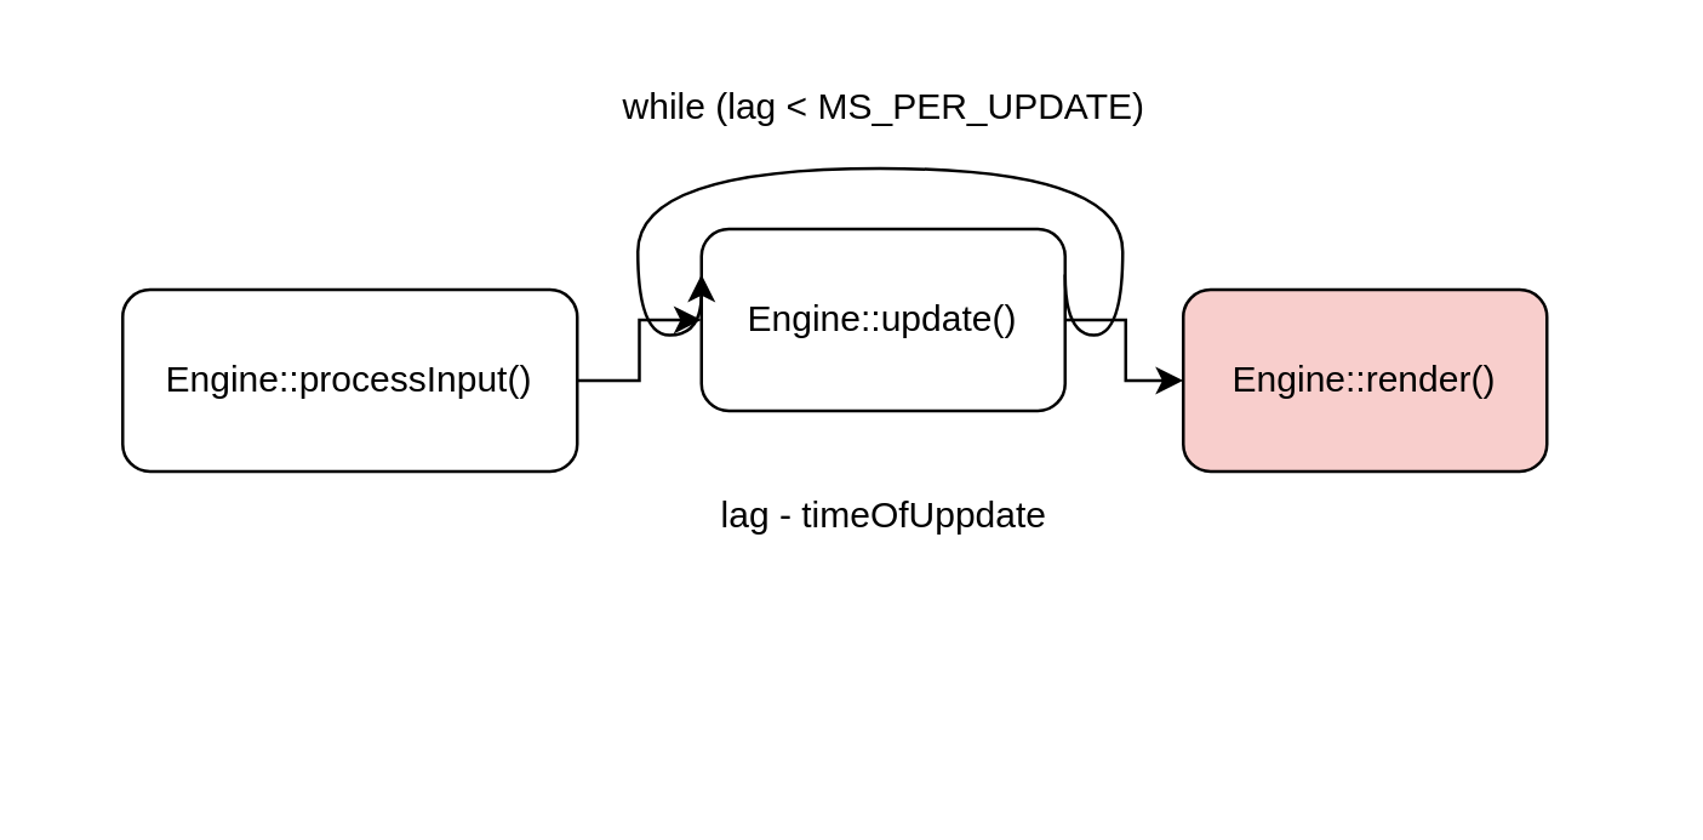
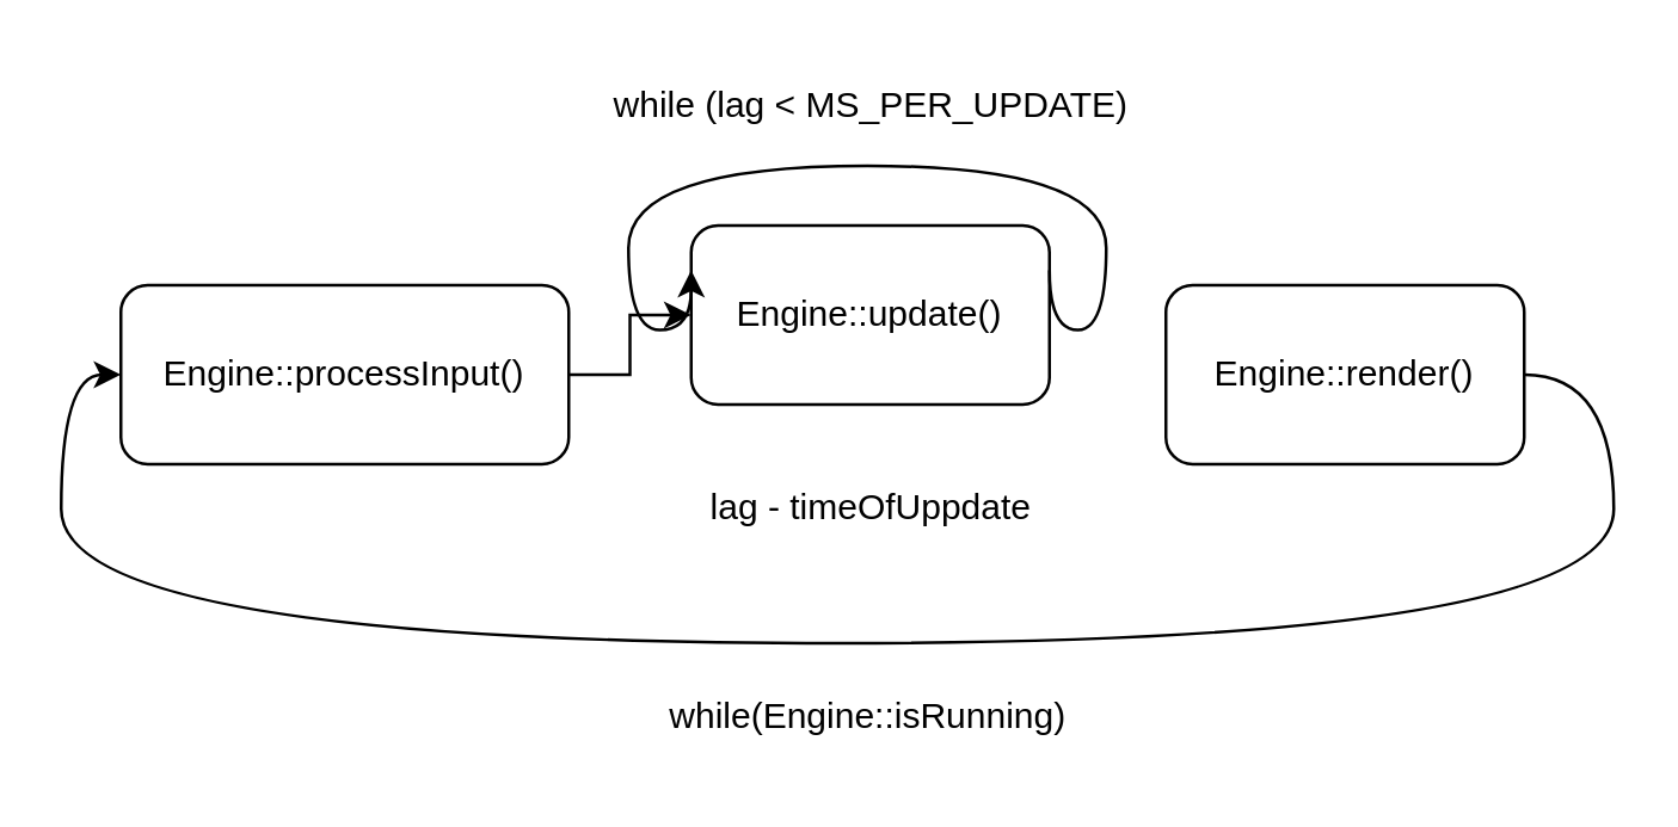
  <mxCell id="0" />
  <mxCell id="1" parent="0" />
  <mxCell id="2" style="edgeStyle=orthogonalEdgeStyle;rounded=0;orthogonalLoop=1;jettySize=auto;html=1;" edge="1" parent="1" source="3" target="5"><mxGeometry relative="1" as="geometry" /></mxCell>
  <mxCell id="3" value="Engine::processInput()" style="rounded=1;whiteSpace=wrap;html=1;" vertex="1" parent="1"><mxGeometry x="40" y="95" width="150" height="60" as="geometry" /></mxCell>
- <mxCell id="4" style="edgeStyle=orthogonalEdgeStyle;rounded=0;orthogonalLoop=1;jettySize=auto;html=1;" edge="1" parent="1" source="5" target="7"><mxGeometry relative="1" as="geometry" /></mxCell>
  <mxCell id="5" value="Engine::update()" style="rounded=1;whiteSpace=wrap;html=1;" vertex="1" parent="1"><mxGeometry x="231" y="75" width="120" height="60" as="geometry" /></mxCell>
- <mxCell id="7" value="Engine::render()" style="rounded=1;whiteSpace=wrap;html=1;fillColor=#f8cecc;" vertex="1" parent="1"><mxGeometry x="390" y="95" width="120" height="60" as="geometry" /></mxCell>
+ <mxCell id="6" style="edgeStyle=orthogonalEdgeStyle;rounded=0;orthogonalLoop=1;jettySize=auto;html=1;entryX=0;entryY=0.5;entryDx=0;entryDy=0;curved=1;exitX=1;exitY=0.5;exitDx=0;exitDy=0;" edge="1" parent="1" source="7" target="3"><mxGeometry relative="1" as="geometry"><mxPoint x="540" y="95" as="sourcePoint" /><mxPoint x="30" y="210" as="targetPoint" /><Array as="points"><mxPoint x="540" y="125" /><mxPoint x="540" y="215" /><mxPoint x="20" y="215" /><mxPoint x="20" y="125" /></Array></mxGeometry></mxCell>
+ <mxCell id="7" value="Engine::render()" style="rounded=1;whiteSpace=wrap;html=1;" vertex="1" parent="1"><mxGeometry x="390" y="95" width="120" height="60" as="geometry" /></mxCell>
  <mxCell id="8" style="edgeStyle=orthogonalEdgeStyle;rounded=0;orthogonalLoop=1;jettySize=auto;html=1;exitX=1;exitY=0.25;exitDx=0;exitDy=0;entryX=0;entryY=0.25;entryDx=0;entryDy=0;curved=1;" edge="1" parent="1" source="5" target="5"><mxGeometry relative="1" as="geometry"><mxPoint x="231" y="115" as="targetPoint" /><Array as="points"><mxPoint x="370" y="110" /><mxPoint x="370" y="55" /><mxPoint x="210" y="55" /><mxPoint x="210" y="110" /></Array></mxGeometry></mxCell>
  <mxCell id="9" value="while (lag &amp;lt; MS_PER_UPDATE)" style="text;html=1;align=center;verticalAlign=middle;resizable=0;points=[];autosize=1;strokeColor=none;fillColor=none;" vertex="1" parent="1"><mxGeometry x="191" y="20" width="200" height="30" as="geometry" /></mxCell>
  <mxCell id="10" value="lag - timeOfUppdate" style="text;html=1;align=center;verticalAlign=middle;resizable=0;points=[];autosize=1;strokeColor=none;fillColor=none;" vertex="1" parent="1"><mxGeometry x="226" y="155" width="130" height="30" as="geometry" /></mxCell>
+ <mxCell id="11" value="while(Engine::isRunning)" style="text;html=1;align=center;verticalAlign=middle;resizable=0;points=[];autosize=1;strokeColor=none;fillColor=none;" vertex="1" parent="1"><mxGeometry x="210" y="225" width="160" height="30" as="geometry" /></mxCell>
